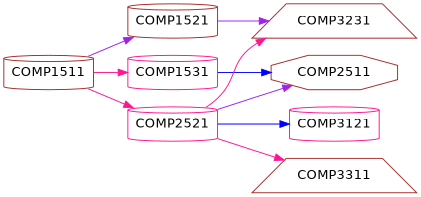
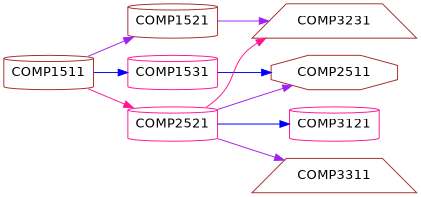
  digraph {
    fontname="DejaVu Sans"
    rankdir=LR
    node [color=brown fontname="DejaVu Sans" shape=cylinder]
    edge [color=purple fontname="DejaVu Sans"]
    COMP1511
    COMP1521
    COMP1531 [color=deeppink]
    COMP2521 [color=deeppink]
    COMP3231 [shape=trapezium]
    COMP2511 [shape=octagon]
    COMP3121 [color=deeppink]
    COMP3311 [shape=trapezium]
    COMP1511 -> COMP1521
-   COMP1511 -> COMP1531 [color=deeppink]
+   COMP1511 -> COMP1531 [color=blue]
    COMP1511 -> COMP2521 [color=deeppink]
    COMP1521 -> COMP3231
    COMP1531 -> COMP2511 [color=blue]
    COMP2521 -> COMP3231 [color=deeppink]
    COMP2521 -> COMP2511
    COMP2521 -> COMP3121 [color=blue]
-   COMP2521 -> COMP3311 [color=deeppink]
+   COMP2521 -> COMP3311
  }
